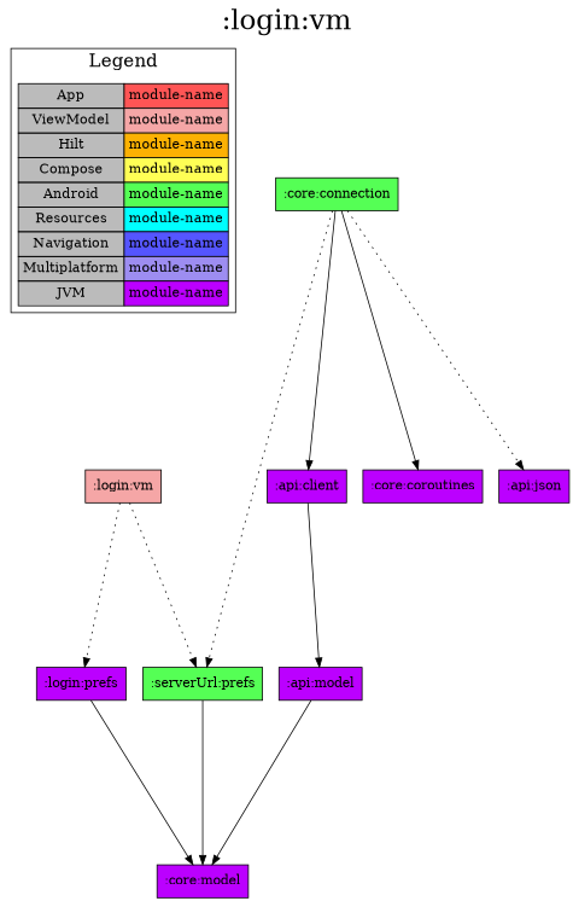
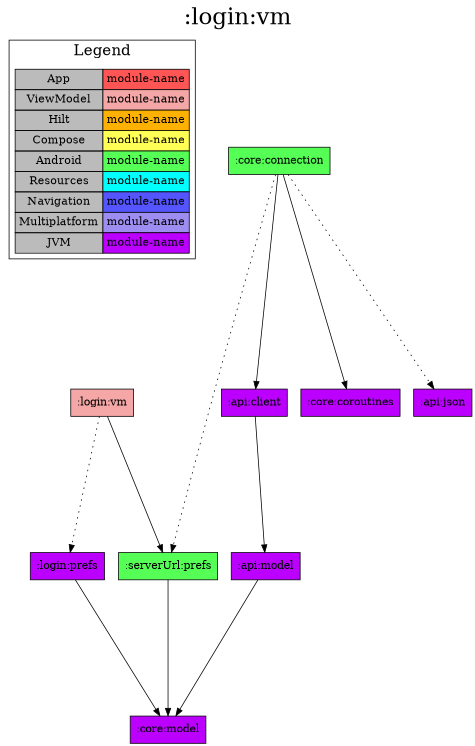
  digraph {
    fontsize=30
    label=":login:vm"
    labelloc=t
    rankdir=TB
    ranksep=2.5
    node [fillcolor="#BB00FF" shape=box style=filled]
    edge [dir=forward]
    n1 [fillcolor="#bbbbbb" fontsize=15 label=< <TABLE BORDER="0" CELLBORDER="1" CELLSPACING="0" CELLPADDING="4"> <TR><TD>App</TD><TD BGCOLOR="#FF5555">module-name</TD></TR> <TR><TD>ViewModel</TD><TD BGCOLOR="#F5A6A6">module-name</TD></TR> <TR><TD>Hilt</TD><TD BGCOLOR="#FCB103">module-name</TD></TR> <TR><TD>Compose</TD><TD BGCOLOR="#FFFF55">module-name</TD></TR> <TR><TD>Android</TD><TD BGCOLOR="#55FF55">module-name</TD></TR> <TR><TD>Resources</TD><TD BGCOLOR="#00FFFF">module-name</TD></TR> <TR><TD>Navigation</TD><TD BGCOLOR="#5555FF">module-name</TD></TR> <TR><TD>Multiplatform</TD><TD BGCOLOR="#9D8DF1">module-name</TD></TR> <TR><TD>JVM</TD><TD BGCOLOR="#BB00FF">module-name</TD></TR> </TABLE> > margin=0 shape=none]
    ":login:vm" [fillcolor="#F5A6A6"]
    ":serverUrl:prefs" [fillcolor="#55FF55"]
    ":login:prefs"
    ":core:connection" [fillcolor="#55FF55"]
    ":api:client"
    ":core:coroutines"
    ":api:json"
    ":core:model"
    ":api:model"
    subgraph sub_1 {
      rank=same
    }
    subgraph cluster_2 {
      fontsize=20
      label=Legend
      n1
    }
    n1 -> ":login:vm" [style=invis]
-   ":login:vm" -> ":serverUrl:prefs" [style=dotted]
+   ":login:vm" -> ":serverUrl:prefs" [style=solid]
    ":login:vm" -> ":login:prefs" [style=dotted]
    ":serverUrl:prefs" -> ":core:model"
    ":login:prefs" -> ":core:model"
    ":core:connection" -> ":serverUrl:prefs" [style=dotted]
    ":core:connection" -> ":api:client"
    ":core:connection" -> ":core:coroutines"
    ":core:connection" -> ":api:json" [style=dotted]
    ":api:client" -> ":api:model"
    ":api:model" -> ":core:model"
  }
